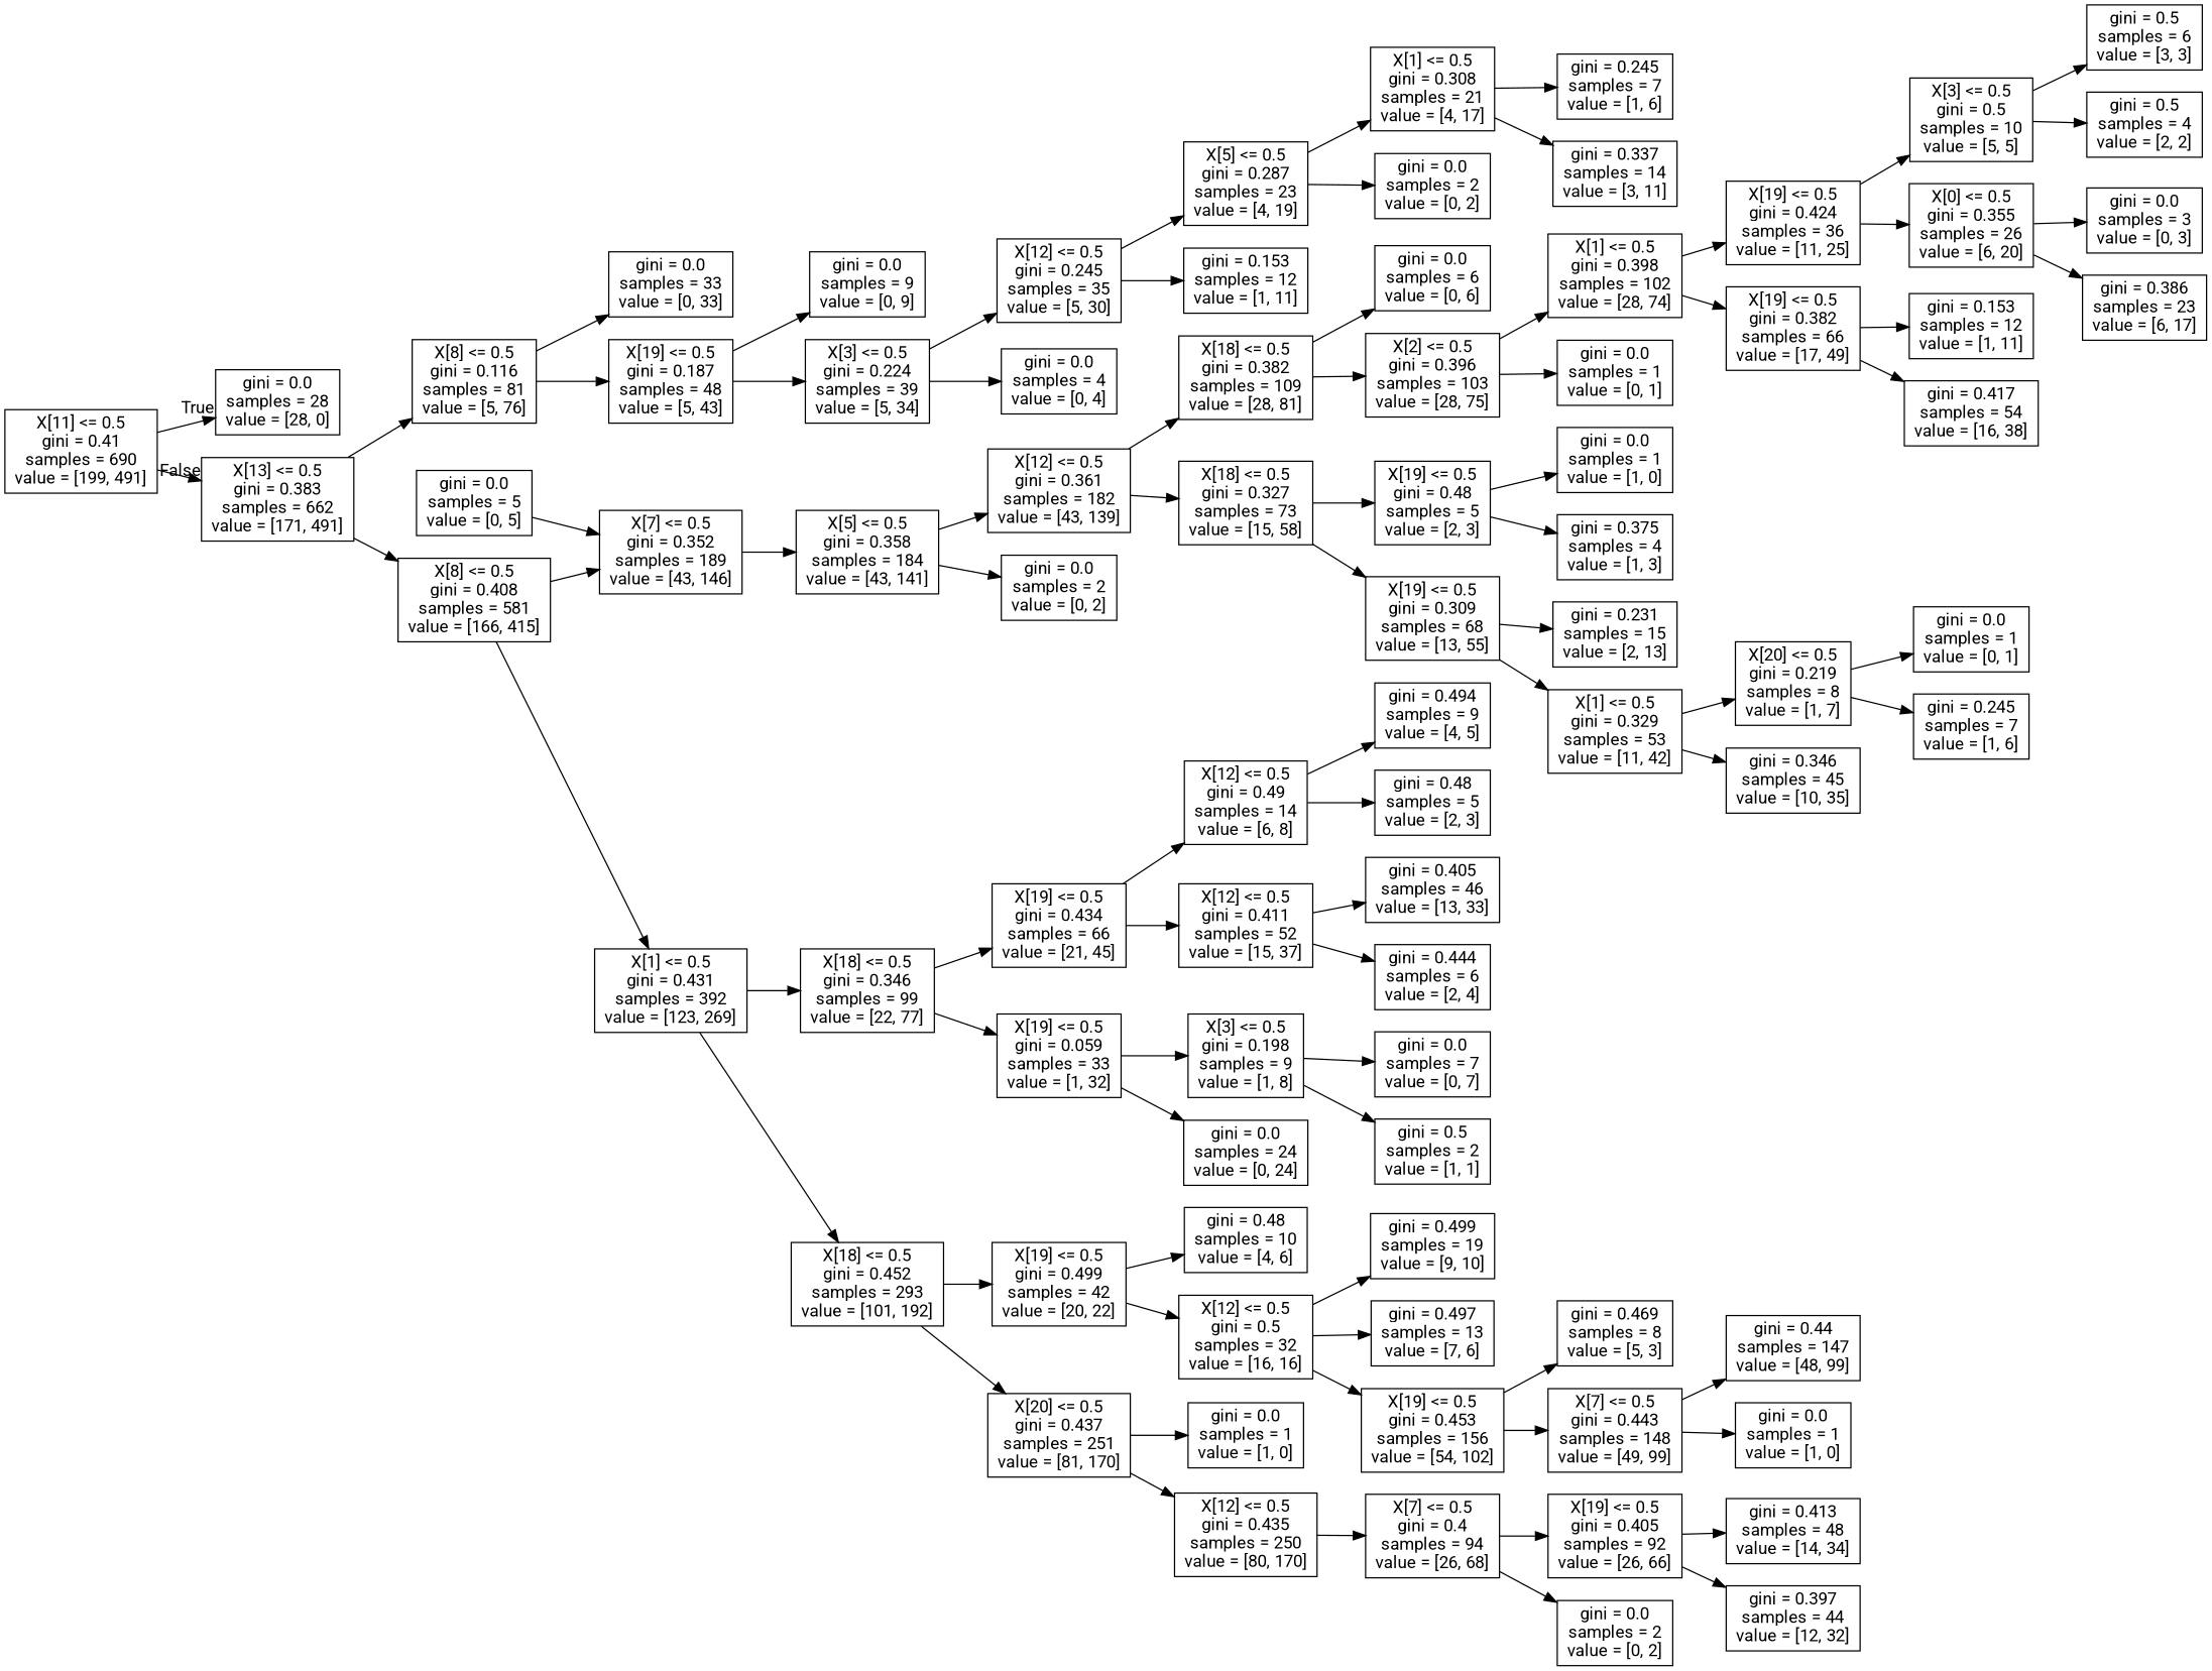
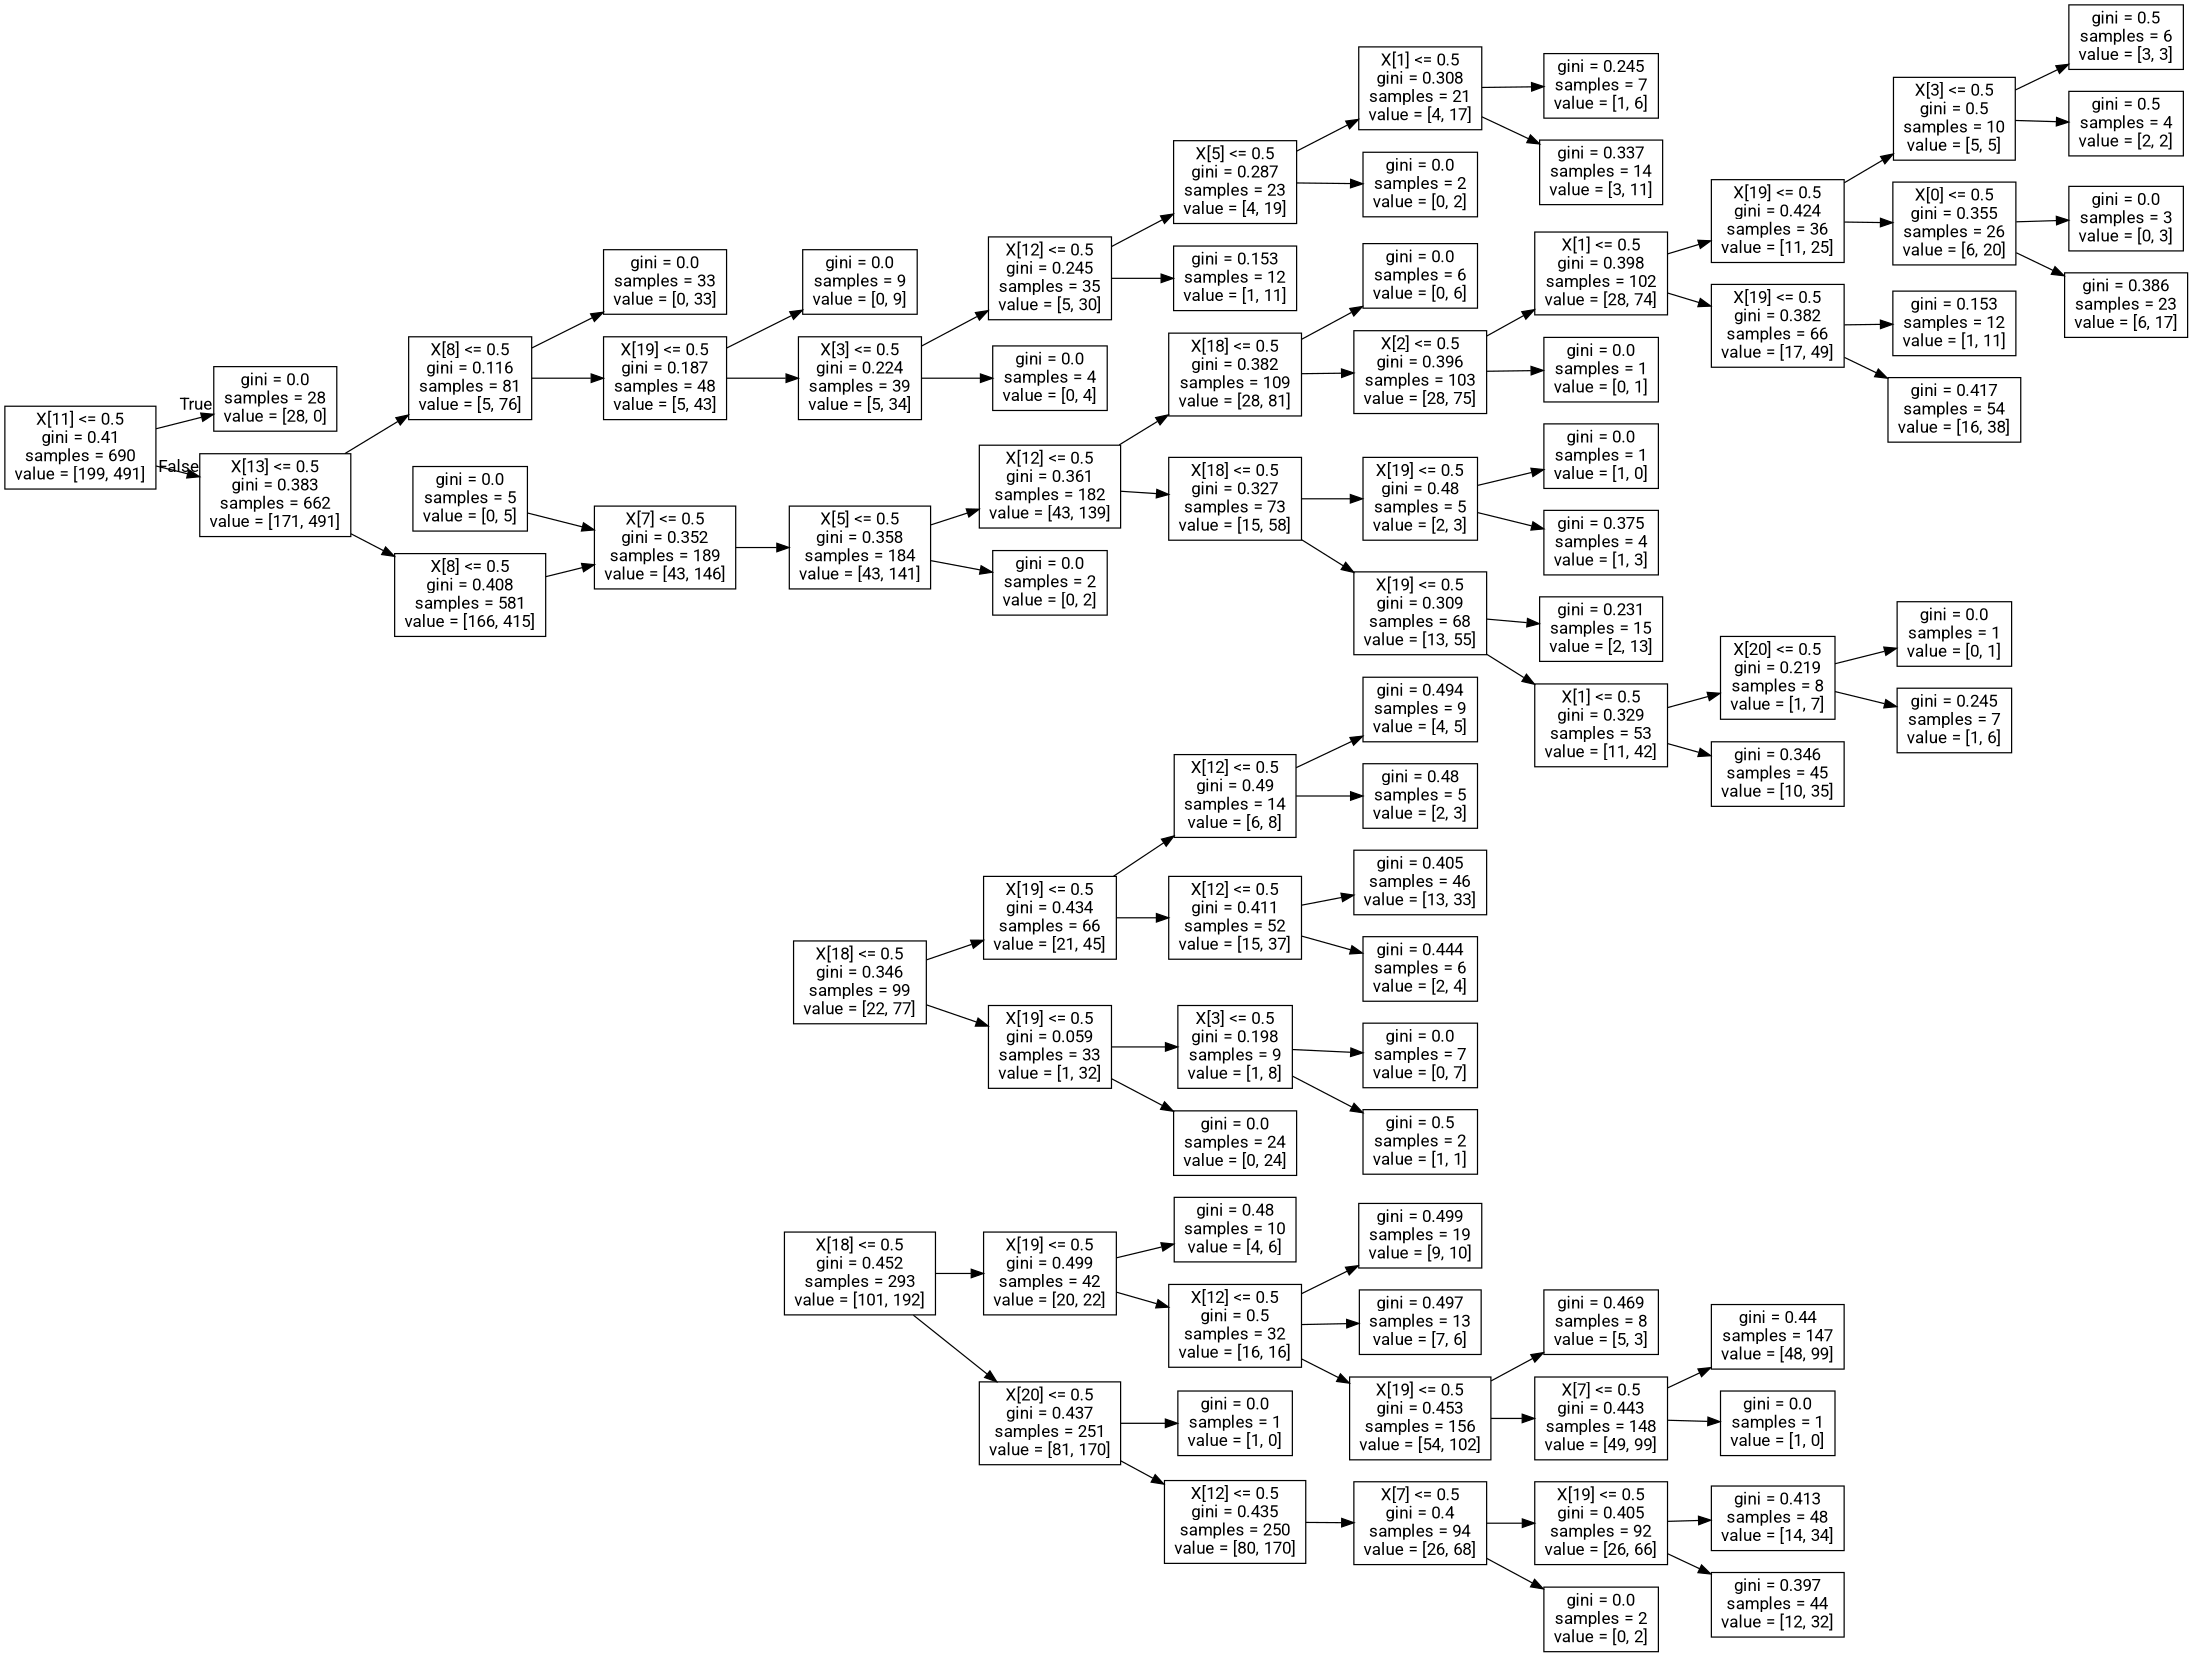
  digraph {
    fontname=Roboto
    rankdir=LR
    node [fontname=Roboto shape=box]
    edge [fontname=Roboto]
    n1 [label="X[11] <= 0.5\ngini = 0.41\nsamples = 690\nvalue = [199, 491]"]
    n2 [label="gini = 0.0\nsamples = 28\nvalue = [28, 0]"]
    n3 [label="X[13] <= 0.5\ngini = 0.383\nsamples = 662\nvalue = [171, 491]"]
    n4 [label="X[8] <= 0.5\ngini = 0.116\nsamples = 81\nvalue = [5, 76]"]
    n5 [label="X[8] <= 0.5\ngini = 0.408\nsamples = 581\nvalue = [166, 415]"]
    n6 [label="gini = 0.0\nsamples = 33\nvalue = [0, 33]"]
    n7 [label="X[19] <= 0.5\ngini = 0.187\nsamples = 48\nvalue = [5, 43]"]
    n8 [label="X[7] <= 0.5\ngini = 0.352\nsamples = 189\nvalue = [43, 146]"]
-   n9 [label="X[1] <= 0.5\ngini = 0.431\nsamples = 392\nvalue = [123, 269]"]
    n10 [label="gini = 0.0\nsamples = 9\nvalue = [0, 9]"]
    n11 [label="X[3] <= 0.5\ngini = 0.224\nsamples = 39\nvalue = [5, 34]"]
    n12 [label="X[12] <= 0.5\ngini = 0.245\nsamples = 35\nvalue = [5, 30]"]
    n13 [label="gini = 0.0\nsamples = 4\nvalue = [0, 4]"]
    n14 [label="X[5] <= 0.5\ngini = 0.287\nsamples = 23\nvalue = [4, 19]"]
    n15 [label="gini = 0.153\nsamples = 12\nvalue = [1, 11]"]
    n16 [label="X[1] <= 0.5\ngini = 0.308\nsamples = 21\nvalue = [4, 17]"]
    n17 [label="gini = 0.0\nsamples = 2\nvalue = [0, 2]"]
    n18 [label="gini = 0.245\nsamples = 7\nvalue = [1, 6]"]
    n19 [label="gini = 0.337\nsamples = 14\nvalue = [3, 11]"]
    n20 [label="X[5] <= 0.5\ngini = 0.358\nsamples = 184\nvalue = [43, 141]"]
    n21 [label="X[18] <= 0.5\ngini = 0.346\nsamples = 99\nvalue = [22, 77]"]
    n22 [label="X[18] <= 0.5\ngini = 0.452\nsamples = 293\nvalue = [101, 192]"]
    n23 [label="X[12] <= 0.5\ngini = 0.361\nsamples = 182\nvalue = [43, 139]"]
    n24 [label="gini = 0.0\nsamples = 2\nvalue = [0, 2]"]
    n25 [label="gini = 0.0\nsamples = 5\nvalue = [0, 5]"]
    n26 [label="X[18] <= 0.5\ngini = 0.382\nsamples = 109\nvalue = [28, 81]"]
    n27 [label="X[18] <= 0.5\ngini = 0.327\nsamples = 73\nvalue = [15, 58]"]
    n28 [label="gini = 0.0\nsamples = 6\nvalue = [0, 6]"]
    n29 [label="X[2] <= 0.5\ngini = 0.396\nsamples = 103\nvalue = [28, 75]"]
    n30 [label="X[19] <= 0.5\ngini = 0.48\nsamples = 5\nvalue = [2, 3]"]
    n31 [label="X[19] <= 0.5\ngini = 0.309\nsamples = 68\nvalue = [13, 55]"]
    n32 [label="X[1] <= 0.5\ngini = 0.398\nsamples = 102\nvalue = [28, 74]"]
    n33 [label="gini = 0.0\nsamples = 1\nvalue = [0, 1]"]
    n34 [label="X[19] <= 0.5\ngini = 0.424\nsamples = 36\nvalue = [11, 25]"]
    n35 [label="X[19] <= 0.5\ngini = 0.382\nsamples = 66\nvalue = [17, 49]"]
    n36 [label="X[3] <= 0.5\ngini = 0.5\nsamples = 10\nvalue = [5, 5]"]
    n37 [label="X[0] <= 0.5\ngini = 0.355\nsamples = 26\nvalue = [6, 20]"]
    n38 [label="gini = 0.153\nsamples = 12\nvalue = [1, 11]"]
    n39 [label="gini = 0.417\nsamples = 54\nvalue = [16, 38]"]
    n40 [label="gini = 0.5\nsamples = 6\nvalue = [3, 3]"]
    n41 [label="gini = 0.5\nsamples = 4\nvalue = [2, 2]"]
    n42 [label="gini = 0.0\nsamples = 3\nvalue = [0, 3]"]
    n43 [label="gini = 0.386\nsamples = 23\nvalue = [6, 17]"]
    n44 [label="gini = 0.0\nsamples = 1\nvalue = [1, 0]"]
    n45 [label="gini = 0.375\nsamples = 4\nvalue = [1, 3]"]
    n46 [label="gini = 0.231\nsamples = 15\nvalue = [2, 13]"]
    n47 [label="X[1] <= 0.5\ngini = 0.329\nsamples = 53\nvalue = [11, 42]"]
    n48 [label="X[20] <= 0.5\ngini = 0.219\nsamples = 8\nvalue = [1, 7]"]
    n49 [label="gini = 0.346\nsamples = 45\nvalue = [10, 35]"]
    n50 [label="gini = 0.0\nsamples = 1\nvalue = [0, 1]"]
    n51 [label="gini = 0.245\nsamples = 7\nvalue = [1, 6]"]
    n52 [label="X[19] <= 0.5\ngini = 0.434\nsamples = 66\nvalue = [21, 45]"]
    n53 [label="X[19] <= 0.5\ngini = 0.059\nsamples = 33\nvalue = [1, 32]"]
    n54 [label="X[19] <= 0.5\ngini = 0.499\nsamples = 42\nvalue = [20, 22]"]
    n55 [label="X[20] <= 0.5\ngini = 0.437\nsamples = 251\nvalue = [81, 170]"]
    n56 [label="X[12] <= 0.5\ngini = 0.49\nsamples = 14\nvalue = [6, 8]"]
    n57 [label="X[12] <= 0.5\ngini = 0.411\nsamples = 52\nvalue = [15, 37]"]
    n58 [label="X[3] <= 0.5\ngini = 0.198\nsamples = 9\nvalue = [1, 8]"]
    n59 [label="gini = 0.0\nsamples = 24\nvalue = [0, 24]"]
    n60 [label="gini = 0.494\nsamples = 9\nvalue = [4, 5]"]
    n61 [label="gini = 0.48\nsamples = 5\nvalue = [2, 3]"]
    n62 [label="gini = 0.405\nsamples = 46\nvalue = [13, 33]"]
    n63 [label="gini = 0.444\nsamples = 6\nvalue = [2, 4]"]
    n64 [label="gini = 0.0\nsamples = 7\nvalue = [0, 7]"]
    n65 [label="gini = 0.5\nsamples = 2\nvalue = [1, 1]"]
    n66 [label="gini = 0.48\nsamples = 10\nvalue = [4, 6]"]
    n67 [label="X[12] <= 0.5\ngini = 0.5\nsamples = 32\nvalue = [16, 16]"]
    n68 [label="gini = 0.0\nsamples = 1\nvalue = [1, 0]"]
    n69 [label="X[12] <= 0.5\ngini = 0.435\nsamples = 250\nvalue = [80, 170]"]
    n70 [label="gini = 0.499\nsamples = 19\nvalue = [9, 10]"]
    n71 [label="gini = 0.497\nsamples = 13\nvalue = [7, 6]"]
    n72 [label="X[19] <= 0.5\ngini = 0.453\nsamples = 156\nvalue = [54, 102]"]
    n73 [label="X[7] <= 0.5\ngini = 0.4\nsamples = 94\nvalue = [26, 68]"]
    n74 [label="gini = 0.469\nsamples = 8\nvalue = [5, 3]"]
    n75 [label="X[7] <= 0.5\ngini = 0.443\nsamples = 148\nvalue = [49, 99]"]
    n76 [label="X[19] <= 0.5\ngini = 0.405\nsamples = 92\nvalue = [26, 66]"]
    n77 [label="gini = 0.0\nsamples = 2\nvalue = [0, 2]"]
    n78 [label="gini = 0.44\nsamples = 147\nvalue = [48, 99]"]
    n79 [label="gini = 0.0\nsamples = 1\nvalue = [1, 0]"]
    n80 [label="gini = 0.413\nsamples = 48\nvalue = [14, 34]"]
    n81 [label="gini = 0.397\nsamples = 44\nvalue = [12, 32]"]
    n1 -> n2 [headlabel=True labelangle=45 labeldistance=2.5]
    n1 -> n3 [headlabel=False labelangle=-45 labeldistance=2.5]
    n3 -> n4
    n3 -> n5
    n4 -> n6
    n4 -> n7
    n5 -> n8
-   n5 -> n9
    n7 -> n10
    n7 -> n11
    n8 -> n20
-   n9 -> n21
-   n9 -> n22
    n11 -> n12
    n11 -> n13
    n12 -> n14
    n12 -> n15
    n14 -> n16
    n14 -> n17
    n16 -> n18
    n16 -> n19
    n20 -> n23
    n20 -> n24
    n21 -> n52
    n21 -> n53
    n22 -> n54
    n22 -> n55
    n23 -> n26
    n23 -> n27
    n25 -> n8
    n26 -> n28
    n26 -> n29
    n27 -> n30
    n27 -> n31
    n29 -> n32
    n29 -> n33
    n30 -> n44
    n30 -> n45
    n31 -> n46
    n31 -> n47
    n32 -> n34
    n32 -> n35
    n34 -> n36
    n34 -> n37
    n35 -> n38
    n35 -> n39
    n36 -> n40
    n36 -> n41
    n37 -> n42
    n37 -> n43
    n47 -> n48
    n47 -> n49
    n48 -> n50
    n48 -> n51
    n52 -> n56
    n52 -> n57
    n53 -> n58
    n53 -> n59
    n54 -> n66
    n54 -> n67
    n55 -> n68
    n55 -> n69
    n56 -> n60
    n56 -> n61
    n57 -> n62
    n57 -> n63
    n58 -> n64
    n58 -> n65
    n67 -> n70
    n67 -> n71
    n67 -> n72
    n69 -> n73
    n72 -> n74
    n72 -> n75
    n73 -> n76
    n73 -> n77
    n75 -> n78
    n75 -> n79
    n76 -> n80
    n76 -> n81
  }
